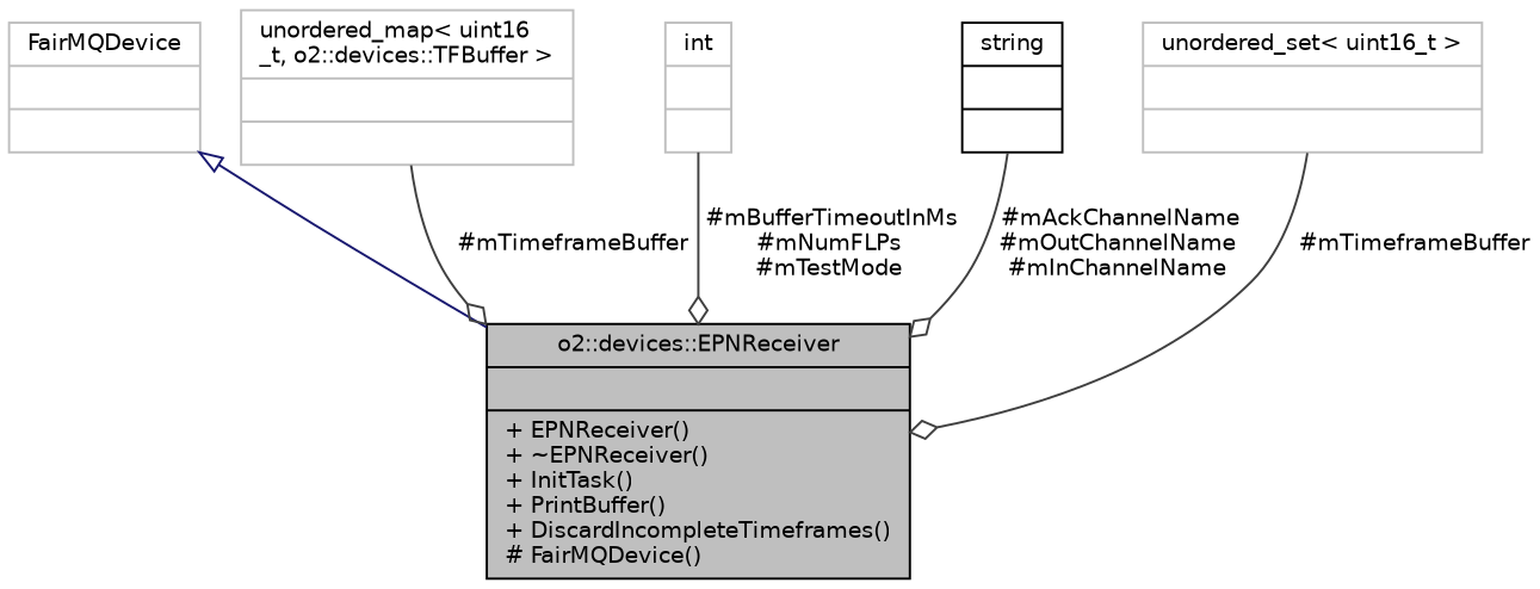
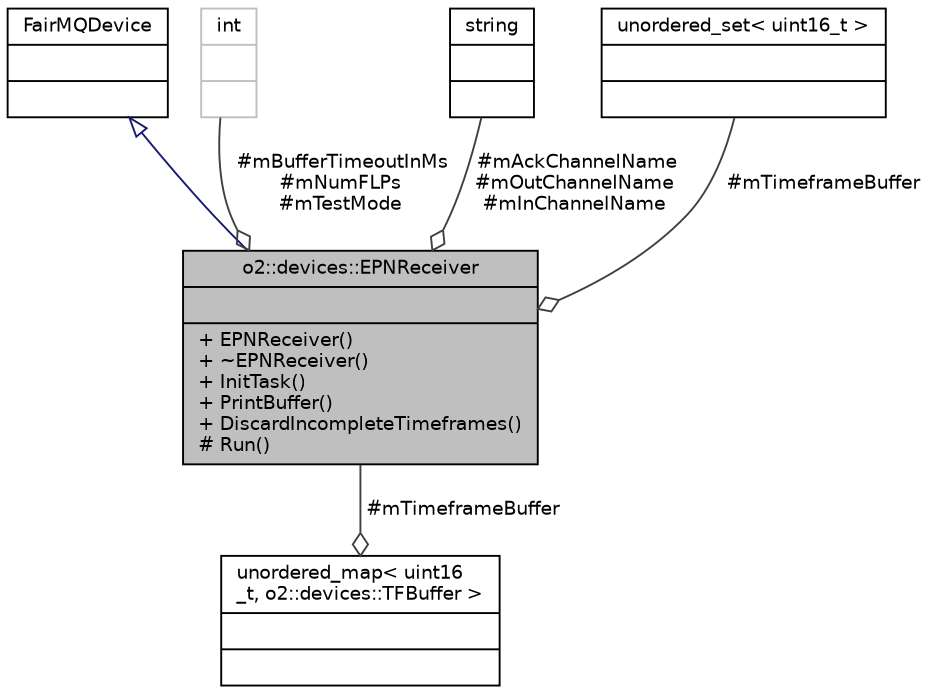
  digraph {
    node [color=black fontname=Helvetica fontsize=10 shape=record]
    edge [color=grey25 fontname=Helvetica fontsize=10 labelfontname=Helvetica labelfontsize=10 style=solid arrowhead=odiamond]
-   n1 [fillcolor=grey75 fontcolor=black height=0.2 label="{o2::devices::EPNReceiver\n||+ EPNReceiver()\l+ ~EPNReceiver()\l+ InitTask()\l+ PrintBuffer()\l+ DiscardIncompleteTimeframes()\l# FairMQDevice()\l}" style=filled width=0.4]
-   n2 [color=grey75 height=0.2 label="{FairMQDevice\n||}" width=0.4]
-   n3 [color=grey75 height=0.2 label="{unordered_map\< uint16\l_t, o2::devices::TFBuffer \>\n||}" width=0.4]
+   n1 [fillcolor=grey75 fontcolor=black height=0.2 label="{o2::devices::EPNReceiver\n||+ EPNReceiver()\l+ ~EPNReceiver()\l+ InitTask()\l+ PrintBuffer()\l+ DiscardIncompleteTimeframes()\l# Run()\l}" style=filled width=0.4]
+   n2 [height=0.2 label="{FairMQDevice\n||}" width=0.4]
+   n3 [height=0.2 label="{unordered_map\< uint16\l_t, o2::devices::TFBuffer \>\n||}" width=0.4]
    n4 [color=grey75 height=0.2 label="{int\n||}" width=0.4]
    n5 [height=0.2 label="{string\n||}" width=0.4]
-   n6 [color=grey75 height=0.2 label="{unordered_set\< uint16_t \>\n||}" width=0.4]
+   n6 [height=0.2 label="{unordered_set\< uint16_t \>\n||}" width=0.4]
    n2 -> n1 [arrowtail=onormal color=midnightblue dir=back arrowhead=""]
-   n3 -> n1 [label=" #mTimeframeBuffer"]
+   n1 -> n3 [label=" #mTimeframeBuffer"]
    n4 -> n1 [label=" #mBufferTimeoutInMs\n#mNumFLPs\n#mTestMode"]
    n5 -> n1 [label=" #mAckChannelName\n#mOutChannelName\n#mInChannelName"]
    n6 -> n1 [label=" #mTimeframeBuffer"]
  }
